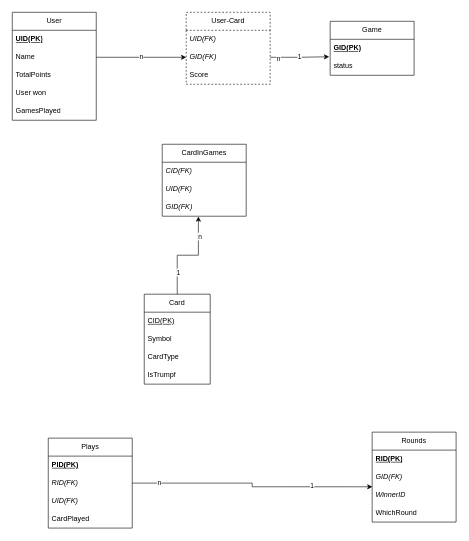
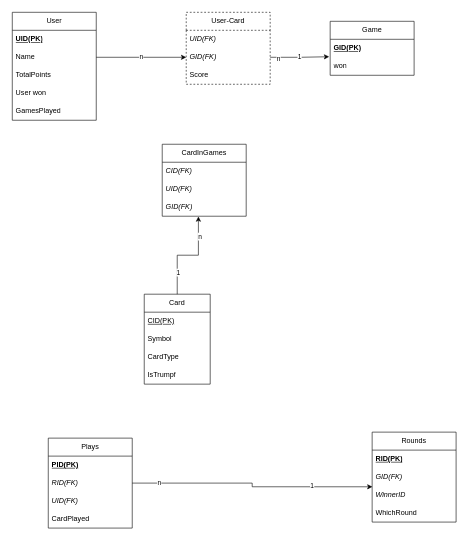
  <mxCell id="0" />
  <mxCell id="1" parent="0" />
  <mxCell id="2" value="User" style="swimlane;fontStyle=0;childLayout=stackLayout;horizontal=1;startSize=30;horizontalStack=0;resizeParent=1;resizeParentMax=0;resizeLast=0;collapsible=1;marginBottom=0;whiteSpace=wrap;html=1;" parent="1" vertex="1"><mxGeometry x="20" y="20" width="140" height="180" as="geometry" /></mxCell>
  <mxCell id="3" value="&lt;b&gt;&lt;u&gt;UID(PK)&lt;/u&gt;&lt;/b&gt;" style="text;strokeColor=none;fillColor=none;align=left;verticalAlign=middle;spacingLeft=4;spacingRight=4;overflow=hidden;points=[[0,0.5],[1,0.5]];portConstraint=eastwest;rotatable=0;whiteSpace=wrap;html=1;" parent="2" vertex="1"><mxGeometry y="30" width="140" height="30" as="geometry" /></mxCell>
  <mxCell id="4" value="Name" style="text;strokeColor=none;fillColor=none;align=left;verticalAlign=middle;spacingLeft=4;spacingRight=4;overflow=hidden;points=[[0,0.5],[1,0.5]];portConstraint=eastwest;rotatable=0;whiteSpace=wrap;html=1;" parent="2" vertex="1"><mxGeometry y="60" width="140" height="30" as="geometry" /></mxCell>
  <mxCell id="5" value="TotalPoints" style="text;strokeColor=none;fillColor=none;align=left;verticalAlign=middle;spacingLeft=4;spacingRight=4;overflow=hidden;points=[[0,0.5],[1,0.5]];portConstraint=eastwest;rotatable=0;whiteSpace=wrap;html=1;" parent="2" vertex="1"><mxGeometry y="90" width="140" height="30" as="geometry" /></mxCell>
  <mxCell id="6" value="User won" style="text;strokeColor=none;fillColor=none;align=left;verticalAlign=middle;spacingLeft=4;spacingRight=4;overflow=hidden;points=[[0,0.5],[1,0.5]];portConstraint=eastwest;rotatable=0;whiteSpace=wrap;html=1;" parent="2" vertex="1"><mxGeometry y="120" width="140" height="30" as="geometry" /></mxCell>
  <mxCell id="7" value="GamesPlayed" style="text;strokeColor=none;fillColor=none;align=left;verticalAlign=middle;spacingLeft=4;spacingRight=4;overflow=hidden;points=[[0,0.5],[1,0.5]];portConstraint=eastwest;rotatable=0;whiteSpace=wrap;html=1;" parent="2" vertex="1"><mxGeometry y="150" width="140" height="30" as="geometry" /></mxCell>
  <mxCell id="8" value="Game" style="swimlane;fontStyle=0;childLayout=stackLayout;horizontal=1;startSize=30;horizontalStack=0;resizeParent=1;resizeParentMax=0;resizeLast=0;collapsible=1;marginBottom=0;whiteSpace=wrap;html=1;" parent="1" vertex="1"><mxGeometry x="550" y="35" width="140" height="90" as="geometry" /></mxCell>
  <mxCell id="9" value="&lt;u&gt;GID(PK)&lt;/u&gt;" style="text;strokeColor=none;fillColor=none;align=left;verticalAlign=middle;spacingLeft=4;spacingRight=4;overflow=hidden;points=[[0,0.5],[1,0.5]];portConstraint=eastwest;rotatable=0;whiteSpace=wrap;html=1;fontStyle=1" parent="8" vertex="1"><mxGeometry y="30" width="140" height="30" as="geometry" /></mxCell>
- <mxCell id="10" value="status" style="text;strokeColor=none;fillColor=none;align=left;verticalAlign=middle;spacingLeft=4;spacingRight=4;overflow=hidden;points=[[0,0.5],[1,0.5]];portConstraint=eastwest;rotatable=0;whiteSpace=wrap;html=1;" parent="8" vertex="1"><mxGeometry y="60" width="140" height="30" as="geometry" /></mxCell>
+ <mxCell id="10" value="won" style="text;strokeColor=none;fillColor=none;align=left;verticalAlign=middle;spacingLeft=4;spacingRight=4;overflow=hidden;points=[[0,0.5],[1,0.5]];portConstraint=eastwest;rotatable=0;whiteSpace=wrap;html=1;" parent="8" vertex="1"><mxGeometry y="60" width="140" height="30" as="geometry" /></mxCell>
  <mxCell id="11" value="User-Card" style="swimlane;fontStyle=0;childLayout=stackLayout;horizontal=1;startSize=30;horizontalStack=0;resizeParent=1;resizeParentMax=0;resizeLast=0;collapsible=1;marginBottom=0;whiteSpace=wrap;html=1;dashed=1;" parent="1" vertex="1"><mxGeometry x="310" y="20" width="140" height="120" as="geometry" /></mxCell>
  <mxCell id="12" value="UID(FK)" style="text;strokeColor=none;fillColor=none;align=left;verticalAlign=middle;spacingLeft=4;spacingRight=4;overflow=hidden;points=[[0,0.5],[1,0.5]];portConstraint=eastwest;rotatable=0;whiteSpace=wrap;html=1;fontStyle=2" parent="11" vertex="1"><mxGeometry y="30" width="140" height="30" as="geometry" /></mxCell>
  <mxCell id="13" value="&lt;i&gt;GID(FK)&lt;/i&gt;" style="text;strokeColor=none;fillColor=none;align=left;verticalAlign=middle;spacingLeft=4;spacingRight=4;overflow=hidden;points=[[0,0.5],[1,0.5]];portConstraint=eastwest;rotatable=0;whiteSpace=wrap;html=1;" parent="11" vertex="1"><mxGeometry y="60" width="140" height="30" as="geometry" /></mxCell>
  <mxCell id="14" value="Score" style="text;strokeColor=none;fillColor=none;align=left;verticalAlign=middle;spacingLeft=4;spacingRight=4;overflow=hidden;points=[[0,0.5],[1,0.5]];portConstraint=eastwest;rotatable=0;whiteSpace=wrap;html=1;" parent="11" vertex="1"><mxGeometry y="90" width="140" height="30" as="geometry" /></mxCell>
  <mxCell id="15" value="Rounds" style="swimlane;fontStyle=0;childLayout=stackLayout;horizontal=1;startSize=30;horizontalStack=0;resizeParent=1;resizeParentMax=0;resizeLast=0;collapsible=1;marginBottom=0;whiteSpace=wrap;html=1;" parent="1" vertex="1"><mxGeometry x="620" y="720" width="140" height="150" as="geometry" /></mxCell>
  <mxCell id="16" value="&lt;b&gt;&lt;u&gt;RID(PK)&lt;/u&gt;&lt;/b&gt;" style="text;strokeColor=none;fillColor=none;align=left;verticalAlign=middle;spacingLeft=4;spacingRight=4;overflow=hidden;points=[[0,0.5],[1,0.5]];portConstraint=eastwest;rotatable=0;whiteSpace=wrap;html=1;" parent="15" vertex="1"><mxGeometry y="30" width="140" height="30" as="geometry" /></mxCell>
  <mxCell id="17" value="&lt;i&gt;GID(FK)&lt;/i&gt;" style="text;strokeColor=none;fillColor=none;align=left;verticalAlign=middle;spacingLeft=4;spacingRight=4;overflow=hidden;points=[[0,0.5],[1,0.5]];portConstraint=eastwest;rotatable=0;whiteSpace=wrap;html=1;" parent="15" vertex="1"><mxGeometry y="60" width="140" height="30" as="geometry" /></mxCell>
  <mxCell id="18" value="&lt;i&gt;WinnerID&lt;/i&gt;" style="text;strokeColor=none;fillColor=none;align=left;verticalAlign=middle;spacingLeft=4;spacingRight=4;overflow=hidden;points=[[0,0.5],[1,0.5]];portConstraint=eastwest;rotatable=0;whiteSpace=wrap;html=1;" parent="15" vertex="1"><mxGeometry y="90" width="140" height="30" as="geometry" /></mxCell>
  <mxCell id="19" value="WhichRound" style="text;strokeColor=none;fillColor=none;align=left;verticalAlign=middle;spacingLeft=4;spacingRight=4;overflow=hidden;points=[[0,0.5],[1,0.5]];portConstraint=eastwest;rotatable=0;whiteSpace=wrap;html=1;" parent="15" vertex="1"><mxGeometry y="120" width="140" height="30" as="geometry" /></mxCell>
  <mxCell id="20" value="Plays" style="swimlane;fontStyle=0;childLayout=stackLayout;horizontal=1;startSize=30;horizontalStack=0;resizeParent=1;resizeParentMax=0;resizeLast=0;collapsible=1;marginBottom=0;whiteSpace=wrap;html=1;" parent="1" vertex="1"><mxGeometry x="80" y="730" width="140" height="150" as="geometry" /></mxCell>
  <mxCell id="21" value="&lt;b&gt;&lt;u&gt;PID(PK)&lt;/u&gt;&lt;/b&gt;" style="text;strokeColor=none;fillColor=none;align=left;verticalAlign=middle;spacingLeft=4;spacingRight=4;overflow=hidden;points=[[0,0.5],[1,0.5]];portConstraint=eastwest;rotatable=0;whiteSpace=wrap;html=1;" parent="20" vertex="1"><mxGeometry y="30" width="140" height="30" as="geometry" /></mxCell>
  <mxCell id="22" value="&lt;i&gt;RID(FK)&lt;/i&gt;" style="text;strokeColor=none;fillColor=none;align=left;verticalAlign=middle;spacingLeft=4;spacingRight=4;overflow=hidden;points=[[0,0.5],[1,0.5]];portConstraint=eastwest;rotatable=0;whiteSpace=wrap;html=1;" parent="20" vertex="1"><mxGeometry y="60" width="140" height="30" as="geometry" /></mxCell>
  <mxCell id="23" value="&lt;i&gt;UID(FK)&lt;/i&gt;" style="text;strokeColor=none;fillColor=none;align=left;verticalAlign=middle;spacingLeft=4;spacingRight=4;overflow=hidden;points=[[0,0.5],[1,0.5]];portConstraint=eastwest;rotatable=0;whiteSpace=wrap;html=1;" parent="20" vertex="1"><mxGeometry y="90" width="140" height="30" as="geometry" /></mxCell>
  <mxCell id="24" value="CardPlayed" style="text;strokeColor=none;fillColor=none;align=left;verticalAlign=middle;spacingLeft=4;spacingRight=4;overflow=hidden;points=[[0,0.5],[1,0.5]];portConstraint=eastwest;rotatable=0;whiteSpace=wrap;html=1;" parent="20" vertex="1"><mxGeometry y="120" width="140" height="30" as="geometry" /></mxCell>
  <mxCell id="25" value="n" style="edgeStyle=orthogonalEdgeStyle;rounded=0;orthogonalLoop=1;jettySize=auto;html=1;entryX=0;entryY=0.5;entryDx=0;entryDy=0;" parent="1" source="4" target="13" edge="1"><mxGeometry relative="1" as="geometry" /></mxCell>
  <mxCell id="26" value="1" style="edgeStyle=orthogonalEdgeStyle;rounded=0;orthogonalLoop=1;jettySize=auto;html=1;entryX=-0.012;entryY=-0.031;entryDx=0;entryDy=0;entryPerimeter=0;" parent="1" source="13" target="10" edge="1"><mxGeometry relative="1" as="geometry"><Array as="points"><mxPoint x="500" y="95" /><mxPoint x="500" y="94" /></Array></mxGeometry></mxCell>
  <mxCell id="27" value="n" style="edgeLabel;html=1;align=center;verticalAlign=middle;resizable=0;points=[];" parent="26" vertex="1" connectable="0"><mxGeometry x="-0.734" y="-1" relative="1" as="geometry"><mxPoint as="offset" /></mxGeometry></mxCell>
  <mxCell id="28" style="edgeStyle=orthogonalEdgeStyle;rounded=0;orthogonalLoop=1;jettySize=auto;html=1;entryX=0.003;entryY=1.038;entryDx=0;entryDy=0;entryPerimeter=0;" parent="1" source="22" target="17" edge="1"><mxGeometry relative="1" as="geometry" /></mxCell>
  <mxCell id="29" value="1" style="edgeLabel;html=1;align=center;verticalAlign=middle;resizable=0;points=[];" parent="28" vertex="1" connectable="0"><mxGeometry x="0.504" y="2" relative="1" as="geometry"><mxPoint as="offset" /></mxGeometry></mxCell>
  <mxCell id="30" value="n" style="edgeLabel;html=1;align=center;verticalAlign=middle;resizable=0;points=[];" parent="28" vertex="1" connectable="0"><mxGeometry x="-0.782" y="2" relative="1" as="geometry"><mxPoint as="offset" /></mxGeometry></mxCell>
  <mxCell id="31" value="Card" style="swimlane;fontStyle=0;childLayout=stackLayout;horizontal=1;startSize=30;horizontalStack=0;resizeParent=1;resizeParentMax=0;resizeLast=0;collapsible=1;marginBottom=0;whiteSpace=wrap;html=1;" vertex="1" parent="1"><mxGeometry x="240" y="490" width="110" height="150" as="geometry" /></mxCell>
  <mxCell id="32" value="&lt;u&gt;CID(PK)&lt;/u&gt;" style="text;strokeColor=none;fillColor=none;align=left;verticalAlign=middle;spacingLeft=4;spacingRight=4;overflow=hidden;points=[[0,0.5],[1,0.5]];portConstraint=eastwest;rotatable=0;whiteSpace=wrap;html=1;" vertex="1" parent="31"><mxGeometry y="30" width="110" height="30" as="geometry" /></mxCell>
  <mxCell id="33" value="Symbol" style="text;strokeColor=none;fillColor=none;align=left;verticalAlign=middle;spacingLeft=4;spacingRight=4;overflow=hidden;points=[[0,0.5],[1,0.5]];portConstraint=eastwest;rotatable=0;whiteSpace=wrap;html=1;" vertex="1" parent="31"><mxGeometry y="60" width="110" height="30" as="geometry" /></mxCell>
  <mxCell id="34" value="CardType" style="text;strokeColor=none;fillColor=none;align=left;verticalAlign=middle;spacingLeft=4;spacingRight=4;overflow=hidden;points=[[0,0.5],[1,0.5]];portConstraint=eastwest;rotatable=0;whiteSpace=wrap;html=1;" vertex="1" parent="31"><mxGeometry y="90" width="110" height="30" as="geometry" /></mxCell>
  <mxCell id="35" value="IsTrumpf" style="text;strokeColor=none;fillColor=none;align=left;verticalAlign=middle;spacingLeft=4;spacingRight=4;overflow=hidden;points=[[0,0.5],[1,0.5]];portConstraint=eastwest;rotatable=0;whiteSpace=wrap;html=1;" vertex="1" parent="31"><mxGeometry y="120" width="110" height="30" as="geometry" /></mxCell>
  <mxCell id="36" value="CardInGames" style="swimlane;fontStyle=0;childLayout=stackLayout;horizontal=1;startSize=30;horizontalStack=0;resizeParent=1;resizeParentMax=0;resizeLast=0;collapsible=1;marginBottom=0;whiteSpace=wrap;html=1;" vertex="1" parent="1"><mxGeometry x="270" y="240" width="140" height="120" as="geometry" /></mxCell>
  <mxCell id="37" value="&lt;i&gt;CID(FK)&lt;/i&gt;" style="text;strokeColor=none;fillColor=none;align=left;verticalAlign=middle;spacingLeft=4;spacingRight=4;overflow=hidden;points=[[0,0.5],[1,0.5]];portConstraint=eastwest;rotatable=0;whiteSpace=wrap;html=1;" vertex="1" parent="36"><mxGeometry y="30" width="140" height="30" as="geometry" /></mxCell>
  <mxCell id="38" value="&lt;i&gt;UID(FK)&lt;/i&gt;" style="text;strokeColor=none;fillColor=none;align=left;verticalAlign=middle;spacingLeft=4;spacingRight=4;overflow=hidden;points=[[0,0.5],[1,0.5]];portConstraint=eastwest;rotatable=0;whiteSpace=wrap;html=1;" vertex="1" parent="36"><mxGeometry y="60" width="140" height="30" as="geometry" /></mxCell>
  <mxCell id="39" value="&lt;i&gt;GID(FK)&lt;/i&gt;" style="text;strokeColor=none;fillColor=none;align=left;verticalAlign=middle;spacingLeft=4;spacingRight=4;overflow=hidden;points=[[0,0.5],[1,0.5]];portConstraint=eastwest;rotatable=0;whiteSpace=wrap;html=1;" vertex="1" parent="36"><mxGeometry y="90" width="140" height="30" as="geometry" /></mxCell>
  <mxCell id="40" style="edgeStyle=orthogonalEdgeStyle;rounded=0;orthogonalLoop=1;jettySize=auto;html=1;entryX=0.431;entryY=1.015;entryDx=0;entryDy=0;entryPerimeter=0;" edge="1" parent="1" source="31" target="39"><mxGeometry relative="1" as="geometry" /></mxCell>
  <mxCell id="41" value="n" style="edgeLabel;html=1;align=center;verticalAlign=middle;resizable=0;points=[];" vertex="1" connectable="0" parent="40"><mxGeometry x="0.607" y="-2" relative="1" as="geometry"><mxPoint as="offset" /></mxGeometry></mxCell>
  <mxCell id="42" value="1" style="edgeLabel;html=1;align=center;verticalAlign=middle;resizable=0;points=[];" vertex="1" connectable="0" parent="40"><mxGeometry x="-0.55" y="-1" relative="1" as="geometry"><mxPoint as="offset" /></mxGeometry></mxCell>
